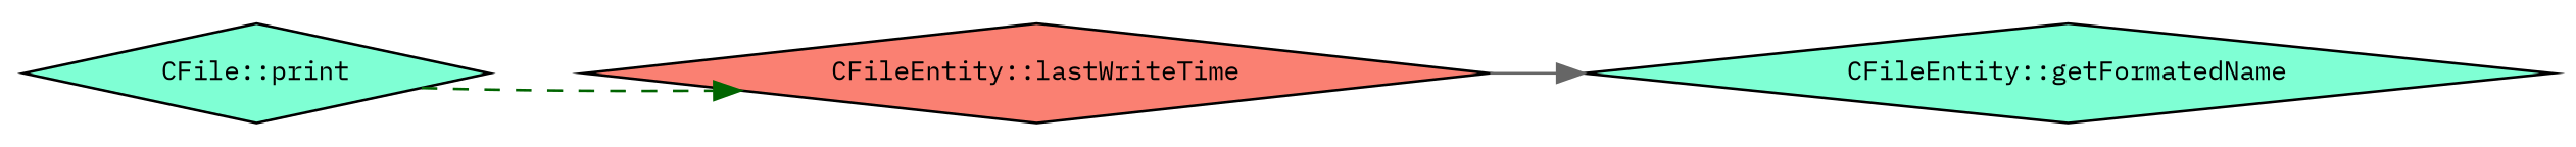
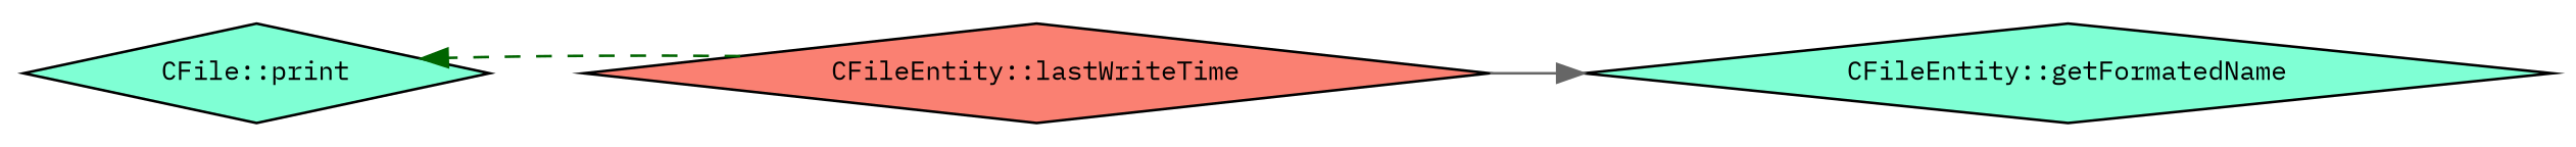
  digraph {
    fontname="IBM Plex Mono"
    rankdir=LR
    node [color=black fillcolor=aquamarine fontname="IBM Plex Mono" fontsize=10 shape=diamond style=filled]
    edge [fontname="IBM Plex Mono" fontsize=10 labelfontname=Helvetica labelfontsize=10]
    n1 [fontcolor=black height=0.2 label="CFile::print" width=0.4]
    n2 [fillcolor=salmon height=0.2 label="CFileEntity::lastWriteTime" width=0.4]
    n3 [height=0.2 label="CFileEntity::getFormatedName" width=0.4]
-   n1 -> n2 [color=darkgreen style=dashed]
+   n2 -> n1 [color=darkgreen style=dashed]
    n2 -> n3 [color=gray40 style=solid]
  }
